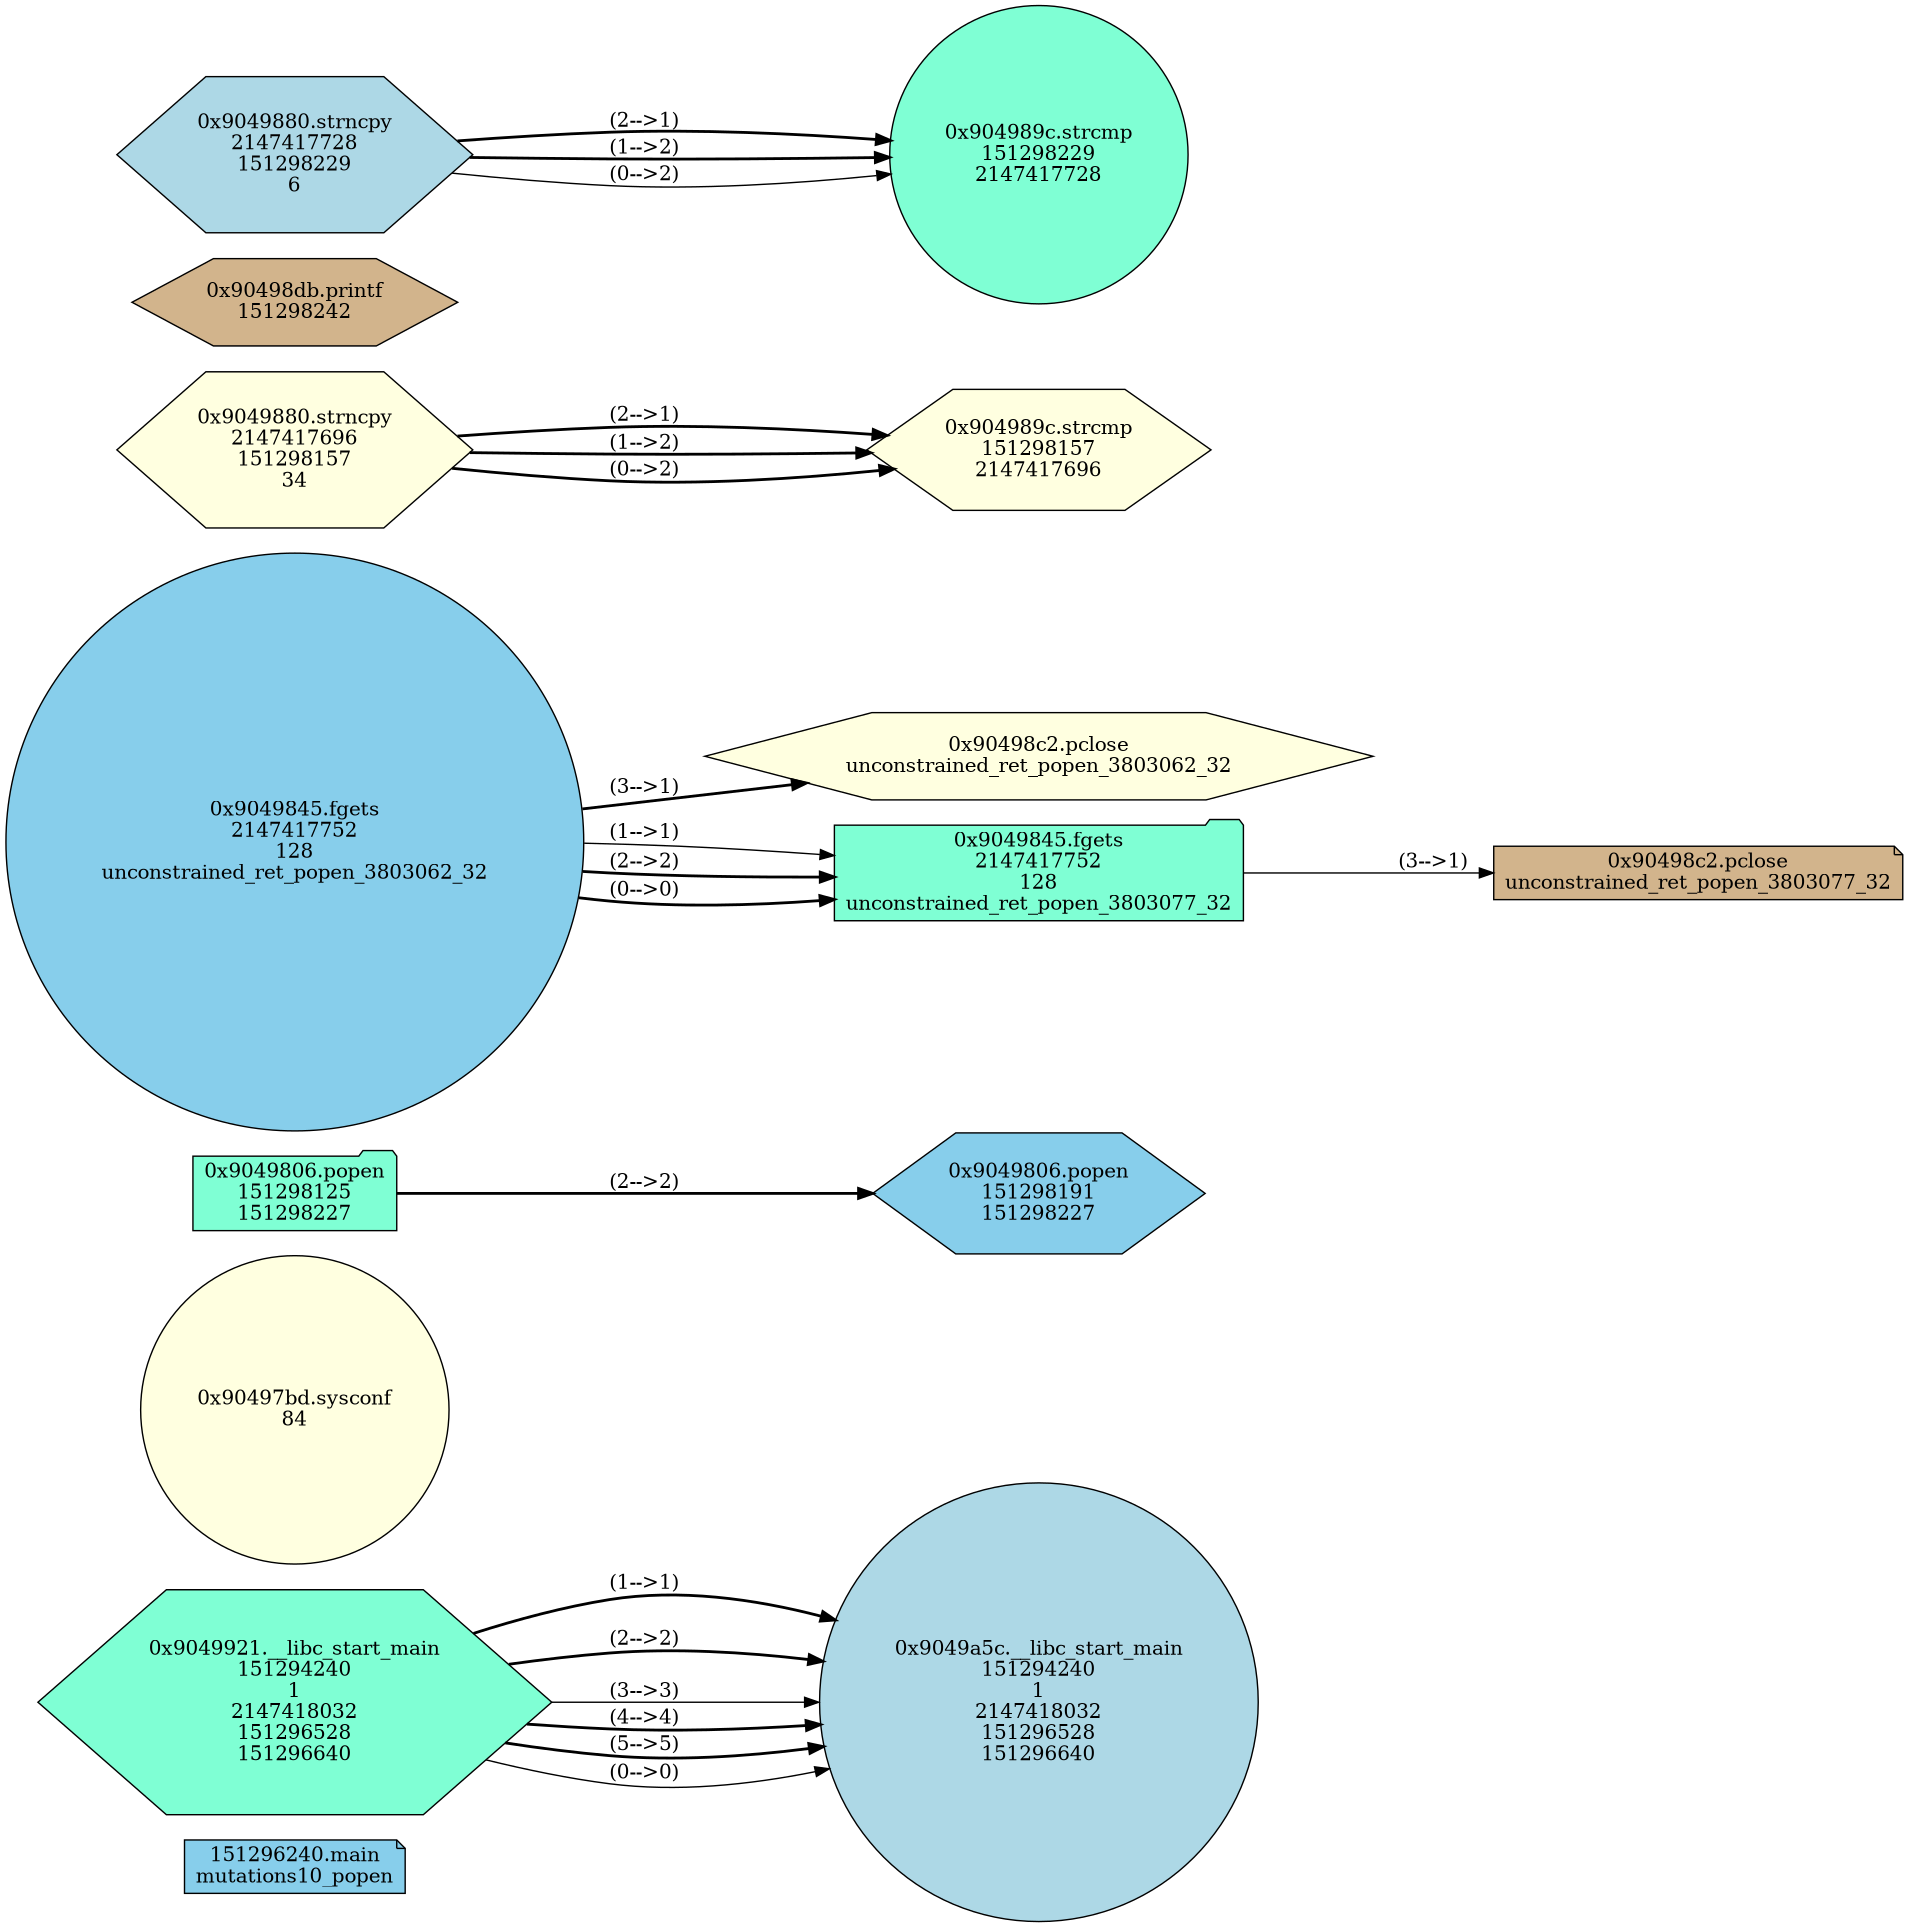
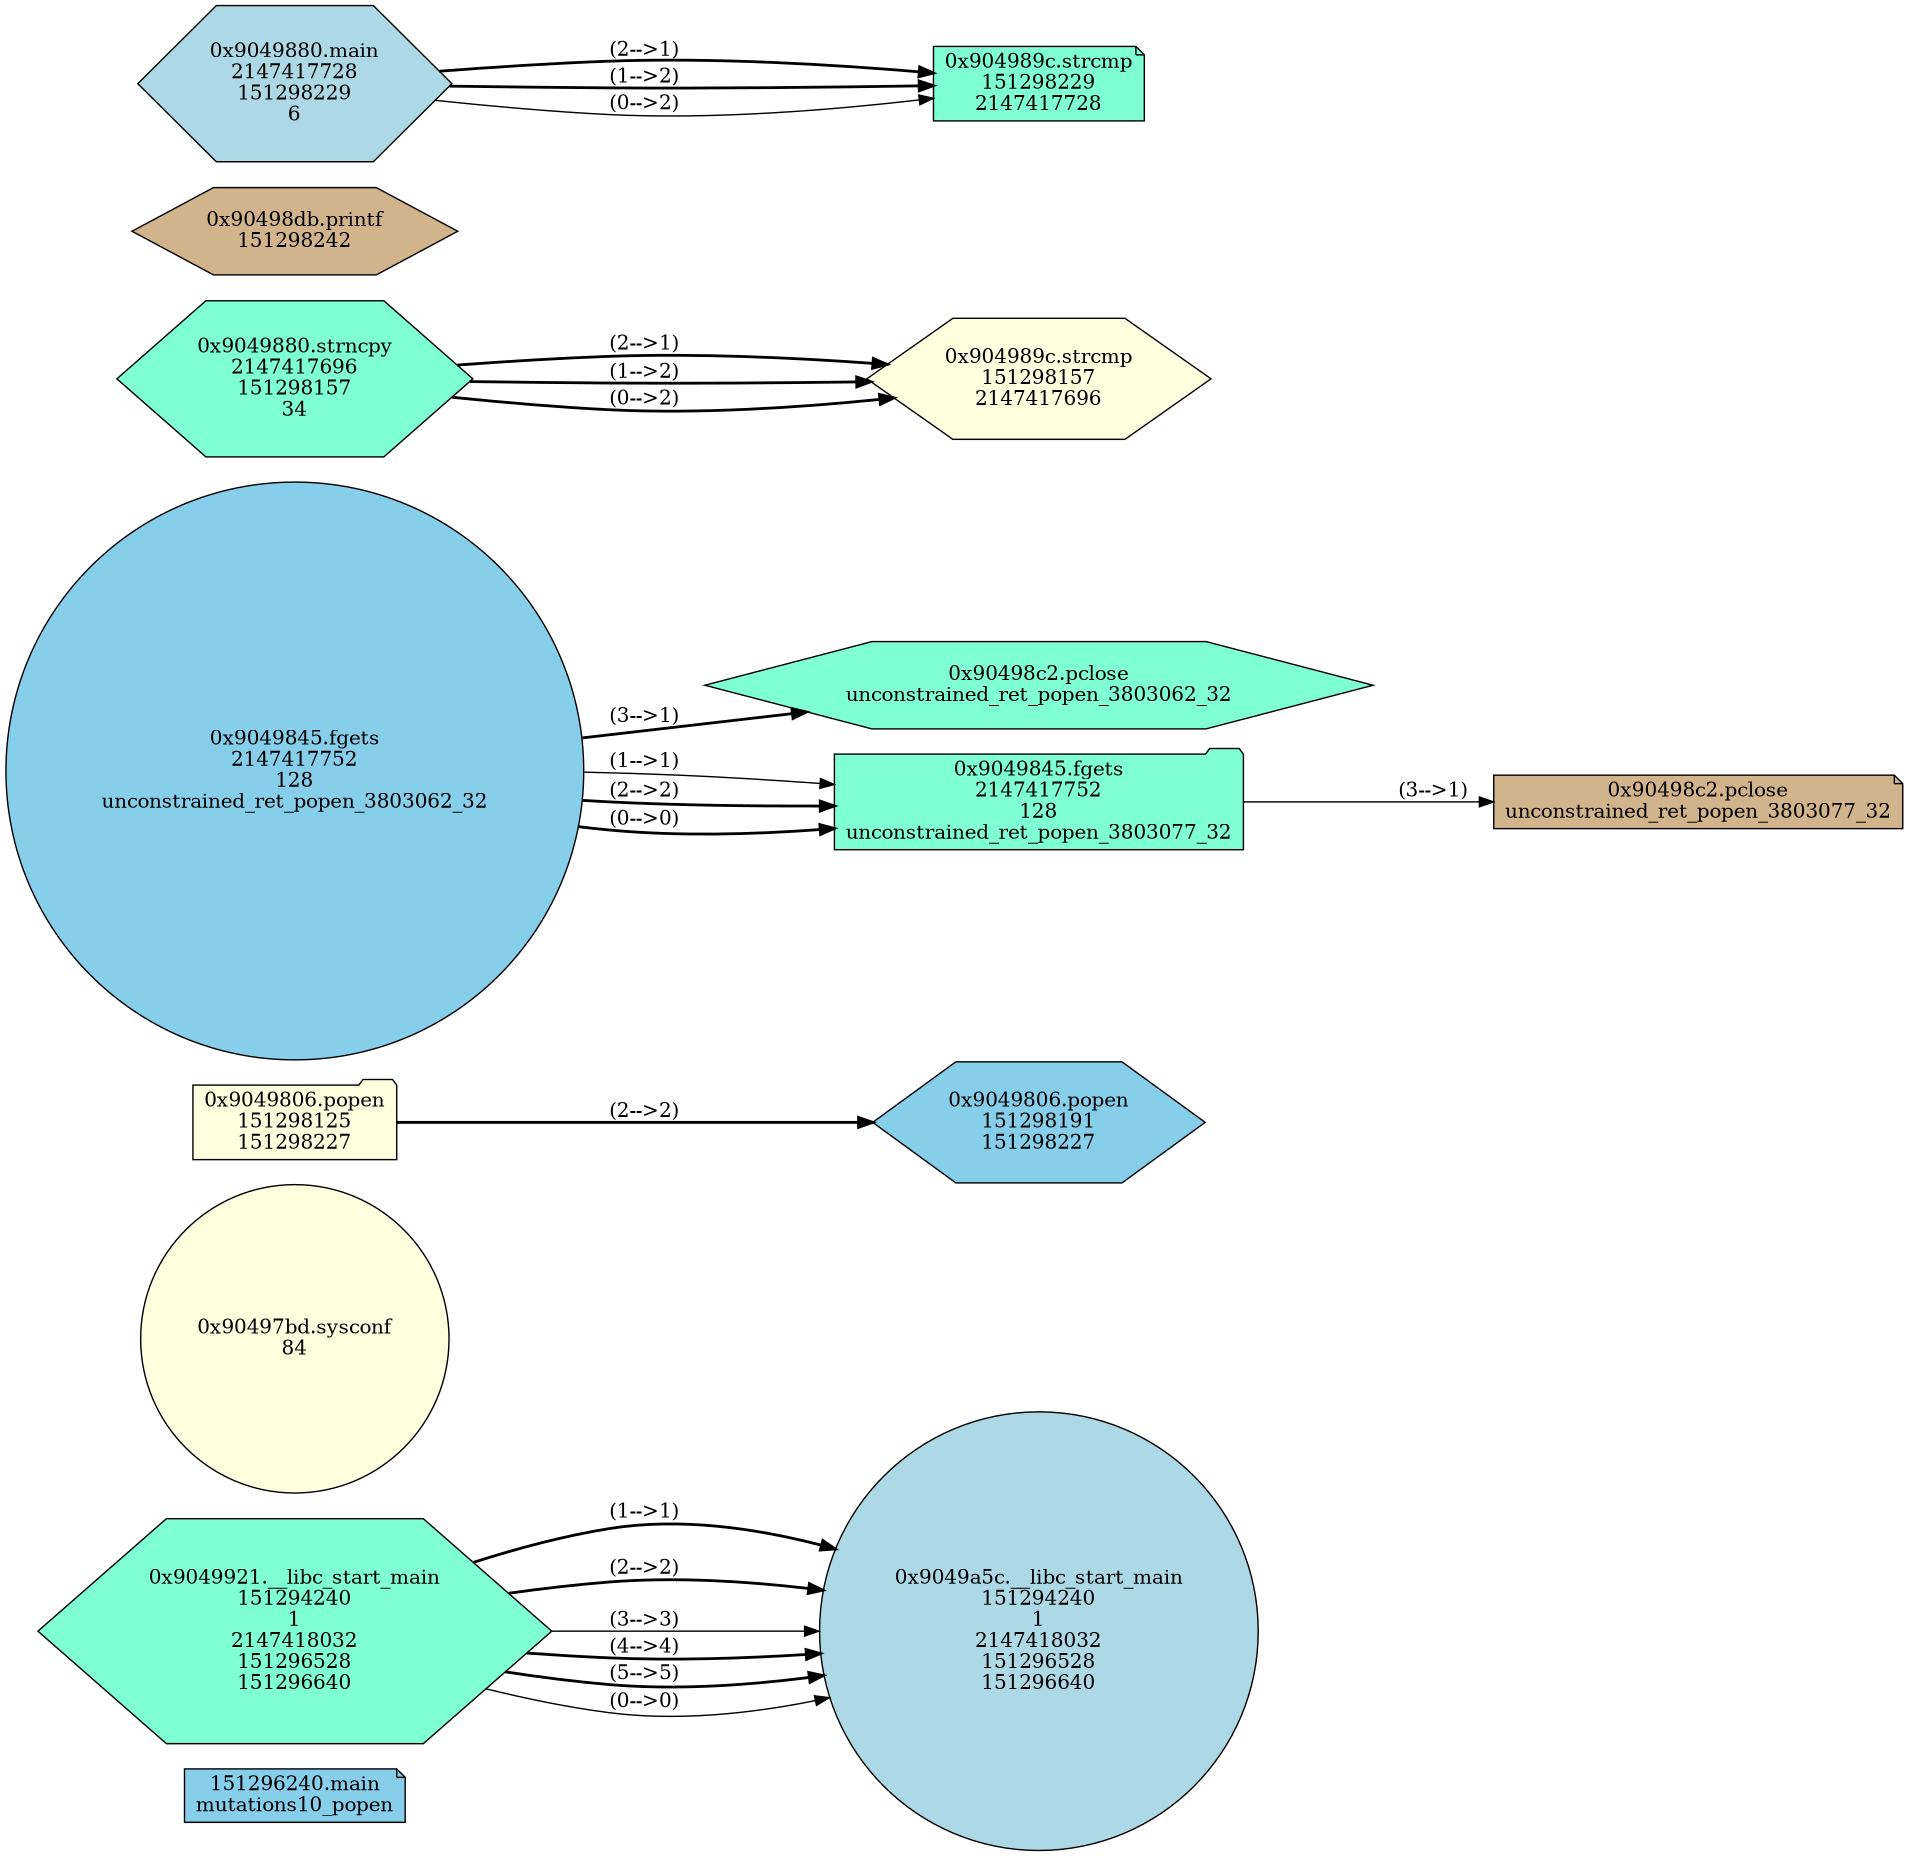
  digraph {
    rankdir=LR
    node [fillcolor=aquamarine shape=hexagon style=filled]
    edge [style=bold]
    n1 [fillcolor=skyblue label="151296240.main\nmutations10_popen" shape=note]
    n2 [label="0x9049921.__libc_start_main\n151294240\n1\n2147418032\n151296528\n151296640"]
    n3 [fillcolor=lightblue label="0x9049a5c.__libc_start_main\n151294240\n1\n2147418032\n151296528\n151296640" shape=circle]
    n4 [fillcolor=lightyellow label="0x90497bd.sysconf\n84" shape=circle]
-   n5 [label="0x9049806.popen\n151298125\n151298227" shape=folder]
+   n5 [fillcolor=lightyellow label="0x9049806.popen\n151298125\n151298227" shape=folder]
    n6 [fillcolor=skyblue label="0x9049806.popen\n151298191\n151298227"]
    n7 [fillcolor=skyblue label="0x9049845.fgets\n2147417752\n128\nunconstrained_ret_popen_3803062_32" shape=circle]
-   n8 [fillcolor=lightyellow label="0x90498c2.pclose\nunconstrained_ret_popen_3803062_32"]
+   n8 [label="0x90498c2.pclose\nunconstrained_ret_popen_3803062_32"]
    n9 [label="0x9049845.fgets\n2147417752\n128\nunconstrained_ret_popen_3803077_32" shape=folder]
    n10 [fillcolor=tan label="0x90498c2.pclose\nunconstrained_ret_popen_3803077_32" shape=note]
-   n11 [fillcolor=lightyellow label="0x9049880.strncpy\n2147417696\n151298157\n34"]
+   n11 [label="0x9049880.strncpy\n2147417696\n151298157\n34"]
    n12 [fillcolor=lightyellow label="0x904989c.strcmp\n151298157\n2147417696"]
    n13 [fillcolor=tan label="0x90498db.printf\n151298242"]
-   n14 [fillcolor=lightblue label="0x9049880.strncpy\n2147417728\n151298229\n6"]
-   n15 [label="0x904989c.strcmp\n151298229\n2147417728" shape=circle]
+   n14 [fillcolor=lightblue label="0x9049880.main\n2147417728\n151298229\n6"]
+   n15 [label="0x904989c.strcmp\n151298229\n2147417728" shape=note]
    n2 -> n3 [label="(1-->1)"]
    n2 -> n3 [label="(2-->2)"]
    n2 -> n3 [label="(3-->3)" style=solid]
    n2 -> n3 [label="(4-->4)"]
    n2 -> n3 [label="(5-->5)"]
    n2 -> n3 [label="(0-->0)" style=solid]
    n5 -> n6 [label="(2-->2)"]
    n7 -> n8 [label="(3-->1)"]
    n7 -> n9 [label="(1-->1)" style=solid]
    n7 -> n9 [label="(2-->2)"]
    n7 -> n9 [label="(0-->0)"]
    n9 -> n10 [label="(3-->1)" style=solid]
    n11 -> n12 [label="(2-->1)"]
    n11 -> n12 [label="(1-->2)"]
    n11 -> n12 [label="(0-->2)"]
    n14 -> n15 [label="(2-->1)"]
    n14 -> n15 [label="(1-->2)"]
    n14 -> n15 [label="(0-->2)" style=solid]
  }
